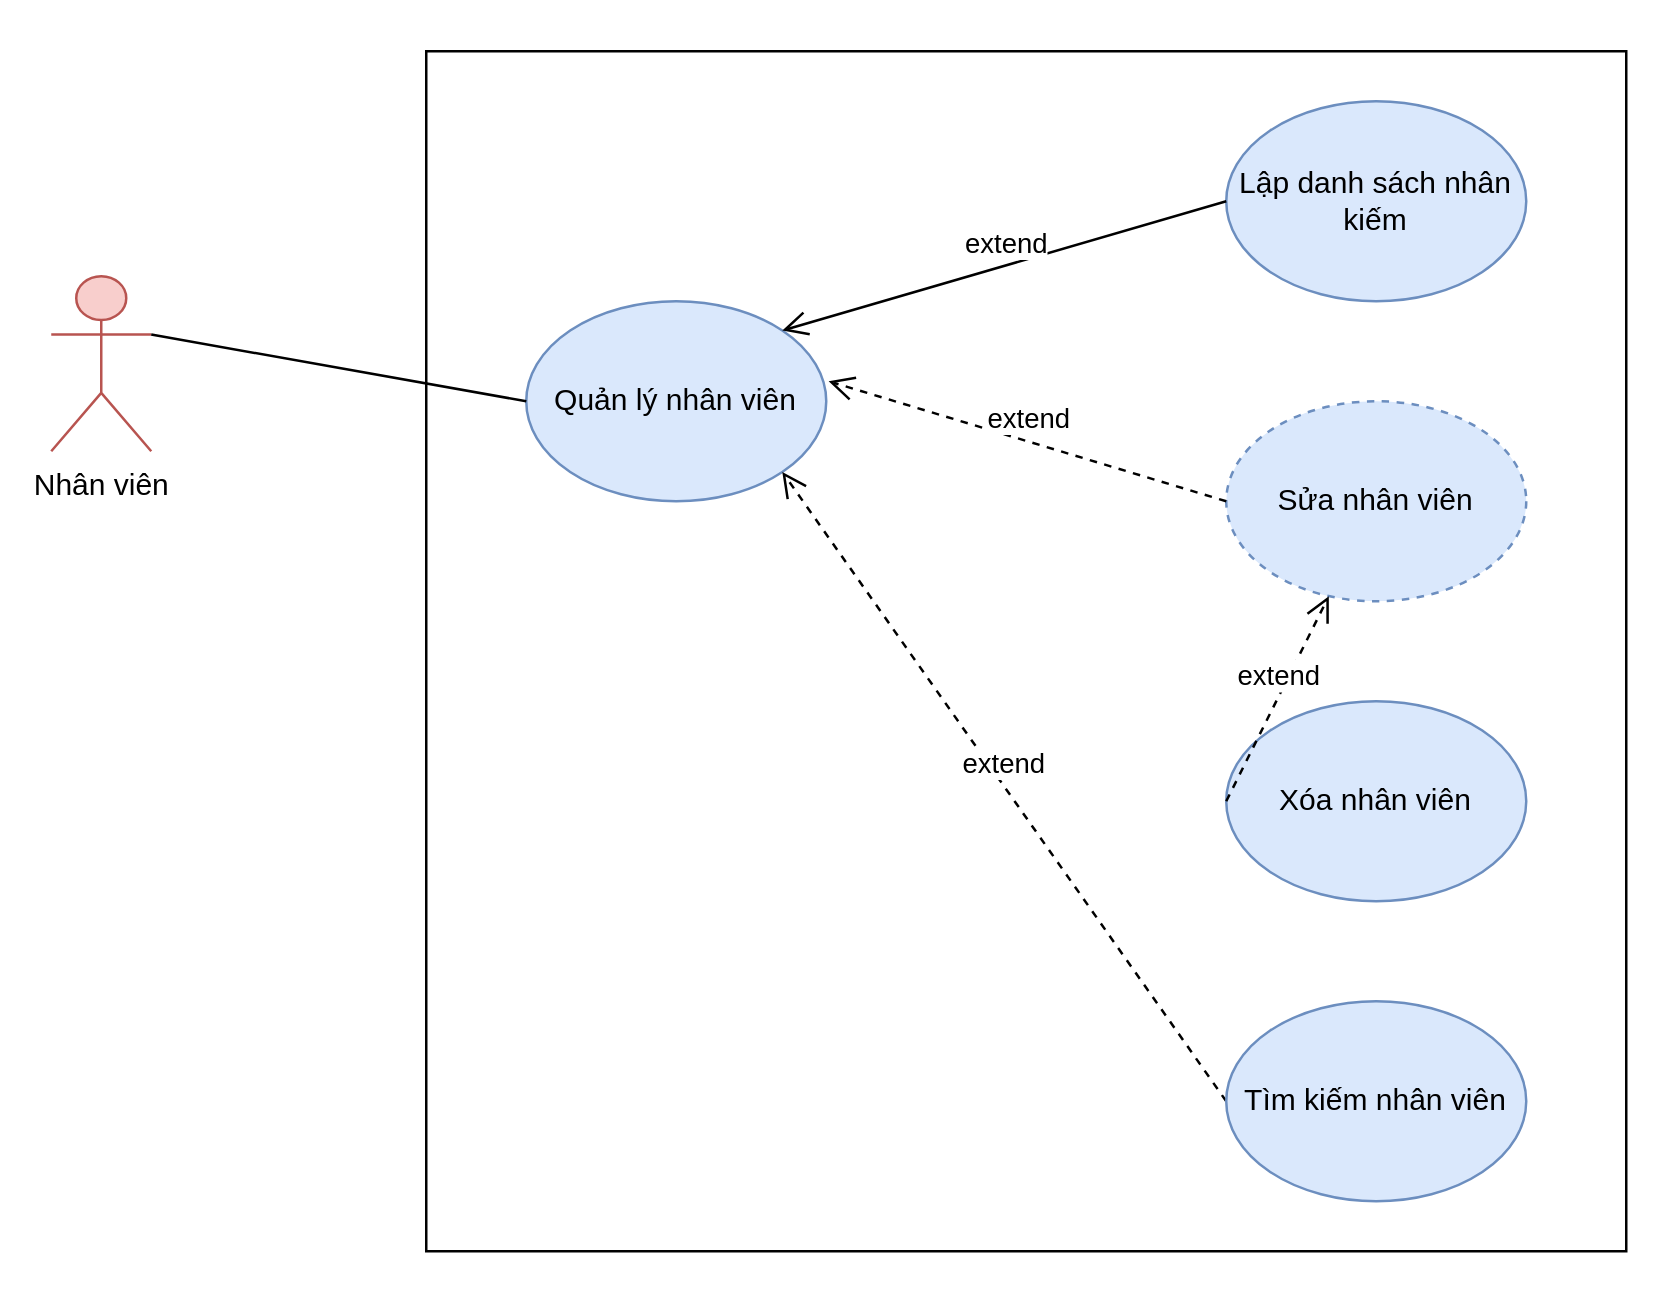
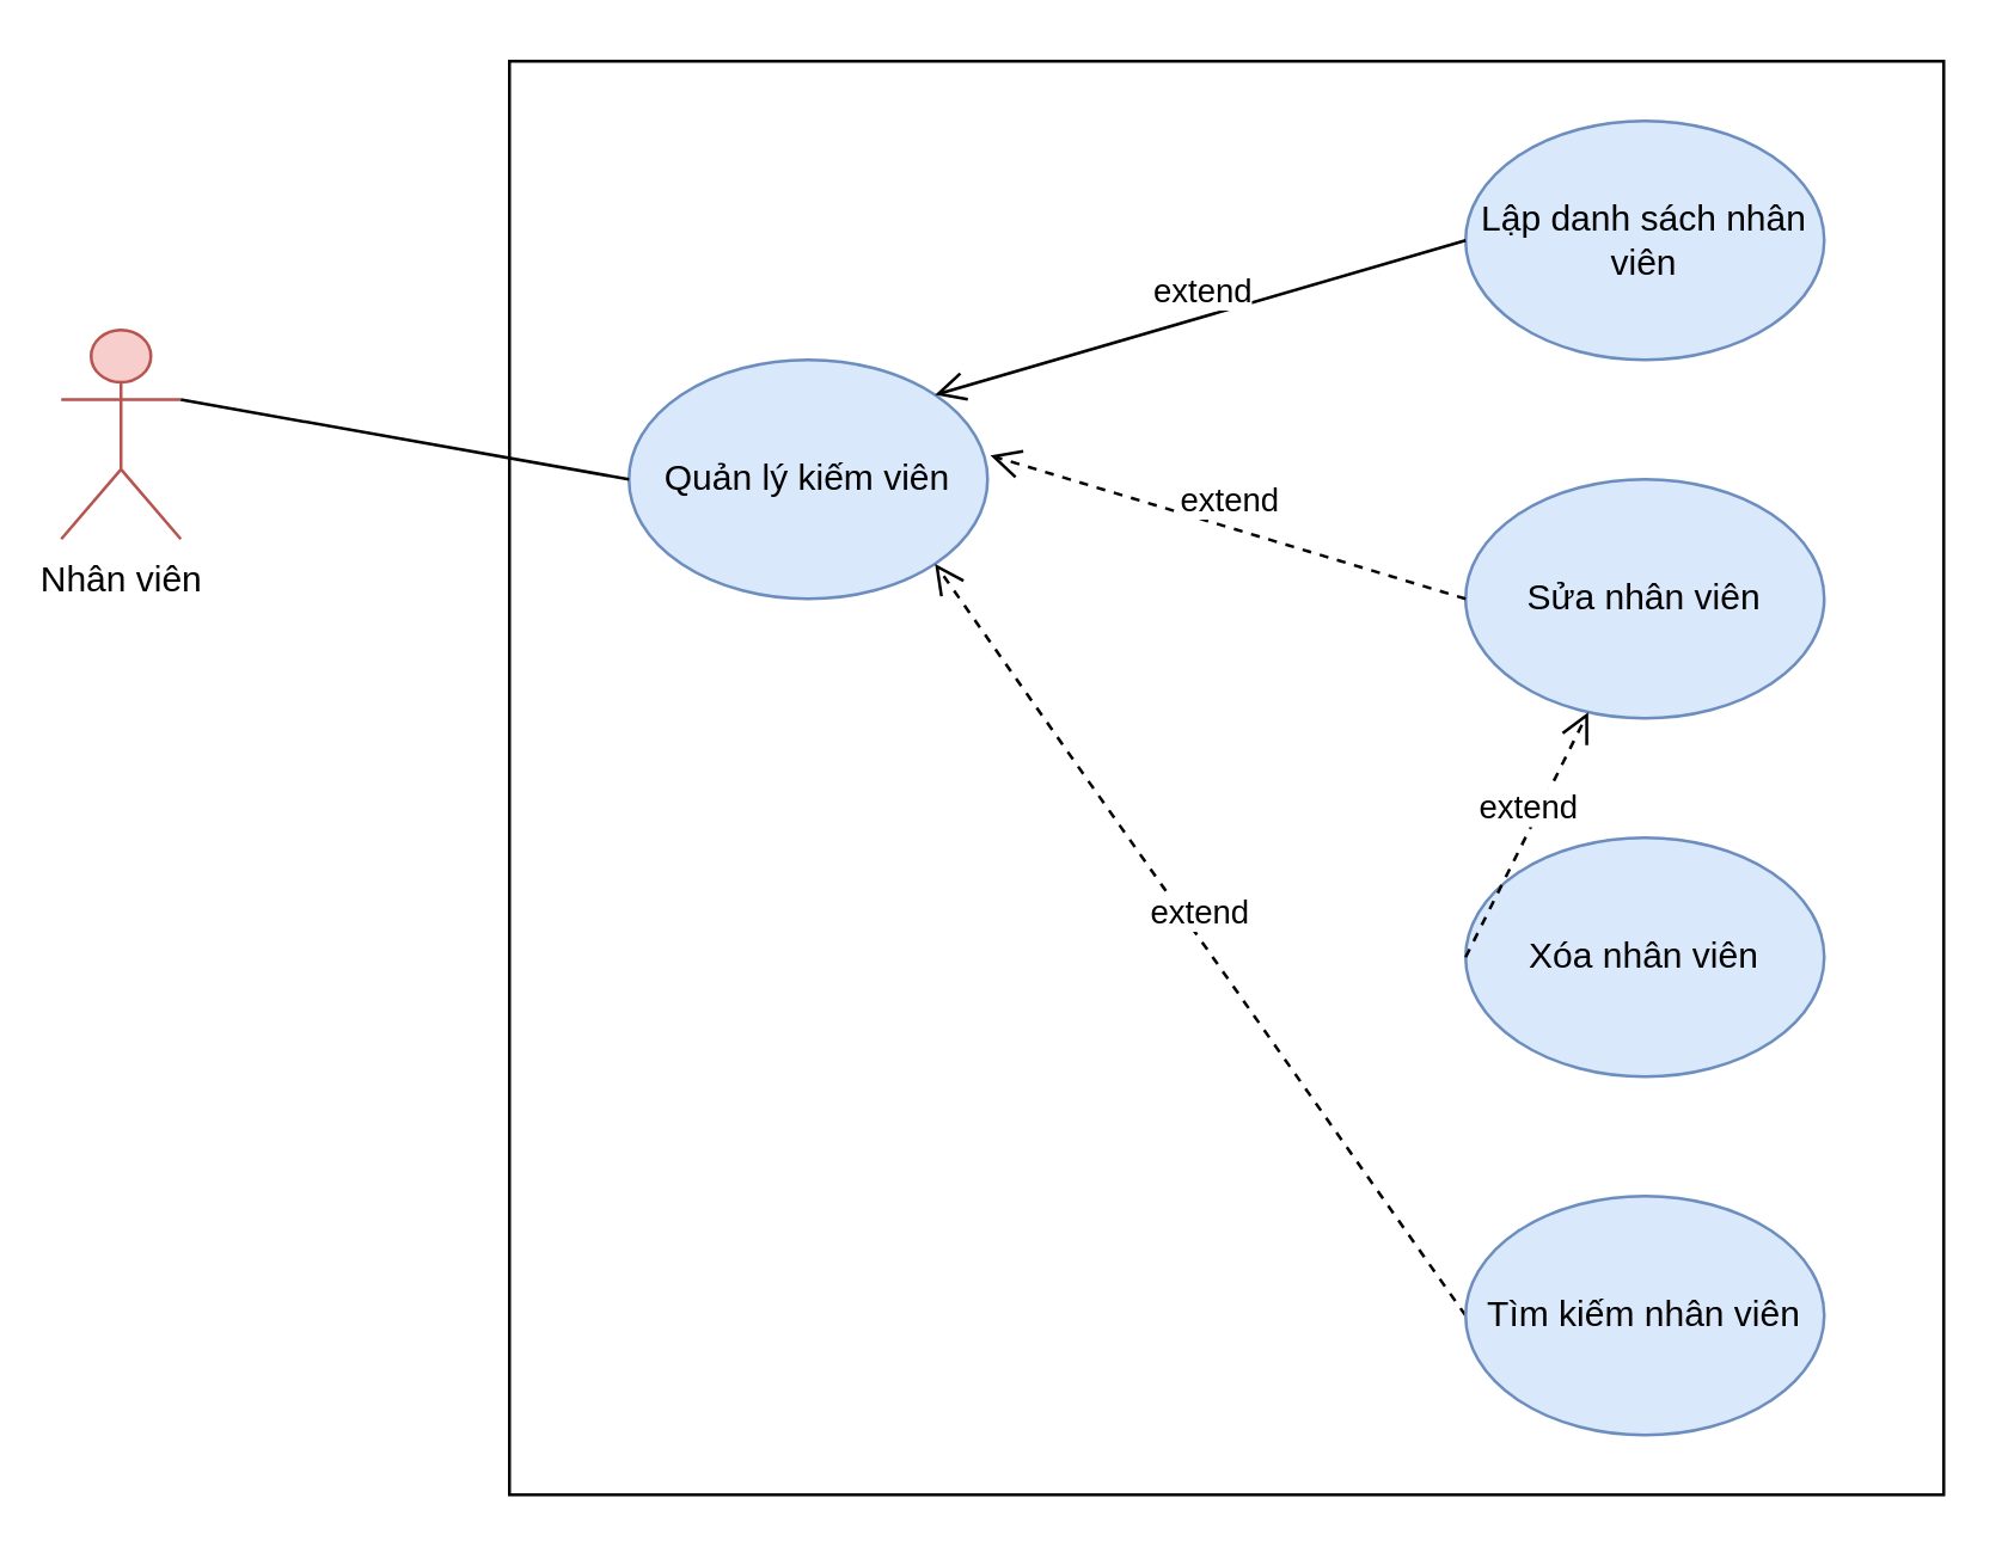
  <mxCell id="0" />
  <mxCell id="1" parent="0" />
  <mxCell id="2" value="" style="rounded=0;whiteSpace=wrap;html=1;" parent="1" vertex="1"><mxGeometry x="170" y="20" width="480" height="480" as="geometry" /></mxCell>
  <mxCell id="3" value="Nhân viên" style="shape=umlActor;verticalLabelPosition=bottom;verticalAlign=top;html=1;outlineConnect=0;fillColor=#f8cecc;strokeColor=#b85450;" parent="1" vertex="1"><mxGeometry x="20" y="110" width="40" height="70" as="geometry" /></mxCell>
- <mxCell id="4" value="Quản lý nhân viên" style="ellipse;whiteSpace=wrap;html=1;fillColor=#dae8fc;strokeColor=#6c8ebf;" parent="1" vertex="1"><mxGeometry x="210" y="120" width="120" height="80" as="geometry" /></mxCell>
- <mxCell id="5" value="Lập danh sách nhân kiếm" style="ellipse;whiteSpace=wrap;html=1;fillColor=#dae8fc;strokeColor=#6c8ebf;" parent="1" vertex="1"><mxGeometry x="490" y="40" width="120" height="80" as="geometry" /></mxCell>
+ <mxCell id="4" value="Quản lý kiếm viên" style="ellipse;whiteSpace=wrap;html=1;fillColor=#dae8fc;strokeColor=#6c8ebf;" parent="1" vertex="1"><mxGeometry x="210" y="120" width="120" height="80" as="geometry" /></mxCell>
+ <mxCell id="5" value="Lập danh sách nhân viên" style="ellipse;whiteSpace=wrap;html=1;fillColor=#dae8fc;strokeColor=#6c8ebf;" parent="1" vertex="1"><mxGeometry x="490" y="40" width="120" height="80" as="geometry" /></mxCell>
  <mxCell id="6" value="extend" style="html=1;verticalAlign=bottom;endArrow=open;dashed=1;endSize=8;exitX=0;exitY=0.5;exitDx=0;exitDy=0;entryX=1;entryY=1;entryDx=0;entryDy=0;" parent="1" source="9" target="4" edge="1"><mxGeometry relative="1" as="geometry"><mxPoint x="450" y="320" as="sourcePoint" /><mxPoint x="310" y="195" as="targetPoint" /></mxGeometry></mxCell>
- <mxCell id="7" value="Sửa nhân viên" style="ellipse;whiteSpace=wrap;html=1;fillColor=#dae8fc;strokeColor=#6c8ebf;dashed=1;" parent="1" vertex="1"><mxGeometry x="490" y="160" width="120" height="80" as="geometry" /></mxCell>
+ <mxCell id="7" value="Sửa nhân viên" style="ellipse;whiteSpace=wrap;html=1;fillColor=#dae8fc;strokeColor=#6c8ebf;" parent="1" vertex="1"><mxGeometry x="490" y="160" width="120" height="80" as="geometry" /></mxCell>
  <mxCell id="8" value="Xóa nhân viên" style="ellipse;whiteSpace=wrap;html=1;fillColor=#dae8fc;strokeColor=#6c8ebf;" parent="1" vertex="1"><mxGeometry x="490" y="280" width="120" height="80" as="geometry" /></mxCell>
  <mxCell id="9" value="Tìm kiếm nhân viên" style="ellipse;whiteSpace=wrap;html=1;fillColor=#dae8fc;strokeColor=#6c8ebf;" parent="1" vertex="1"><mxGeometry x="490" y="400" width="120" height="80" as="geometry" /></mxCell>
  <mxCell id="10" value="extend" style="html=1;verticalAlign=bottom;endArrow=open;dashed=1;endSize=8;exitX=0;exitY=0.5;exitDx=0;exitDy=0;" parent="1" source="8" target="7" edge="1"><mxGeometry relative="1" as="geometry"><mxPoint x="410" y="290" as="sourcePoint" /><mxPoint x="330" y="290" as="targetPoint" /></mxGeometry></mxCell>
  <mxCell id="11" value="extend" style="html=1;verticalAlign=bottom;endArrow=open;dashed=0;endSize=8;exitX=0;exitY=0.5;exitDx=0;exitDy=0;entryX=1;entryY=0;entryDx=0;entryDy=0;" parent="1" source="5" target="4" edge="1"><mxGeometry relative="1" as="geometry"><mxPoint x="410" y="170" as="sourcePoint" /><mxPoint x="330" y="170" as="targetPoint" /></mxGeometry></mxCell>
  <mxCell id="12" value="extend" style="html=1;verticalAlign=bottom;endArrow=open;dashed=1;endSize=8;exitX=0;exitY=0.5;exitDx=0;exitDy=0;entryX=1.008;entryY=0.4;entryDx=0;entryDy=0;entryPerimeter=0;" parent="1" source="7" target="4" edge="1"><mxGeometry relative="1" as="geometry"><mxPoint x="410" y="170" as="sourcePoint" /><mxPoint x="330" y="170" as="targetPoint" /></mxGeometry></mxCell>
  <mxCell id="13" value="" style="endArrow=none;html=1;entryX=0;entryY=0.5;entryDx=0;entryDy=0;exitX=1;exitY=0.333;exitDx=0;exitDy=0;exitPerimeter=0;" parent="1" source="3" target="4" edge="1"><mxGeometry width="50" height="50" relative="1" as="geometry"><mxPoint x="130" y="210" as="sourcePoint" /><mxPoint x="180" y="160" as="targetPoint" /></mxGeometry></mxCell>
